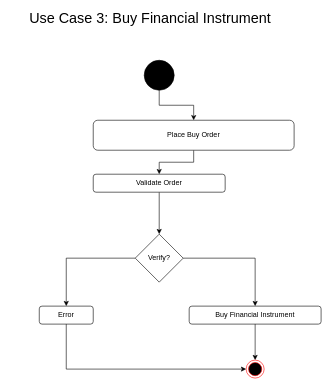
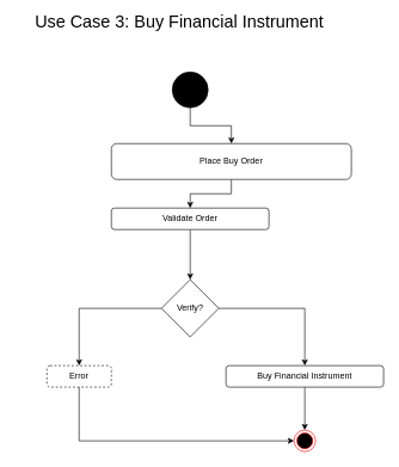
  <mxCell id="0" />
  <mxCell id="1" parent="0" />
  <mxCell id="2" value="Use Case 3: Buy Financial Instrument" style="text;html=1;strokeColor=none;fillColor=none;align=center;verticalAlign=middle;whiteSpace=wrap;rounded=0;fontSize=24;" parent="1" vertex="1"><mxGeometry x="20" y="20" width="460" height="20" as="geometry" /></mxCell>
  <mxCell id="3" value="" style="edgeStyle=orthogonalEdgeStyle;rounded=0;orthogonalLoop=1;jettySize=auto;html=1;fontSize=24;horizontal=1;" parent="1" source="4" target="6" edge="1"><mxGeometry relative="1" as="geometry" /></mxCell>
  <mxCell id="4" value="" style="ellipse;whiteSpace=wrap;html=1;aspect=fixed;fontSize=24;fillColor=#000000;" parent="1" vertex="1"><mxGeometry x="240" y="100" width="50" height="50" as="geometry" /></mxCell>
  <mxCell id="5" style="edgeStyle=orthogonalEdgeStyle;rounded=0;orthogonalLoop=1;jettySize=auto;html=1;entryX=0.5;entryY=0;entryDx=0;entryDy=0;fontSize=12;" parent="1" source="6" target="8" edge="1"><mxGeometry relative="1" as="geometry" /></mxCell>
  <mxCell id="6" value="Place Buy Order" style="rounded=1;whiteSpace=wrap;html=1;fillColor=#FFFFFF;fontSize=12;" parent="1" vertex="1"><mxGeometry x="155" y="200" width="335" height="50" as="geometry" /></mxCell>
  <mxCell id="7" value="" style="edgeStyle=orthogonalEdgeStyle;rounded=0;orthogonalLoop=1;jettySize=auto;html=1;fontSize=12;" parent="1" source="8" target="11" edge="1"><mxGeometry relative="1" as="geometry" /></mxCell>
  <mxCell id="8" value="Validate Order" style="rounded=1;whiteSpace=wrap;html=1;fillColor=#FFFFFF;fontSize=12;" parent="1" vertex="1"><mxGeometry x="155" y="290" width="220" height="30" as="geometry" /></mxCell>
  <mxCell id="9" style="edgeStyle=orthogonalEdgeStyle;rounded=0;orthogonalLoop=1;jettySize=auto;html=1;entryX=0.5;entryY=0;entryDx=0;entryDy=0;fontSize=12;" parent="1" source="11" target="13" edge="1"><mxGeometry relative="1" as="geometry" /></mxCell>
  <mxCell id="10" style="edgeStyle=orthogonalEdgeStyle;rounded=0;orthogonalLoop=1;jettySize=auto;html=1;exitX=1;exitY=0.5;exitDx=0;exitDy=0;entryX=0.5;entryY=0;entryDx=0;entryDy=0;fontSize=12;" parent="1" source="11" target="15" edge="1"><mxGeometry relative="1" as="geometry" /></mxCell>
  <mxCell id="11" value="Verify?" style="rhombus;whiteSpace=wrap;html=1;fillColor=#FFFFFF;fontSize=12;" parent="1" vertex="1"><mxGeometry x="225" y="390" width="80" height="80" as="geometry" /></mxCell>
  <mxCell id="12" style="edgeStyle=orthogonalEdgeStyle;rounded=0;orthogonalLoop=1;jettySize=auto;html=1;entryX=0;entryY=0.5;entryDx=0;entryDy=0;fontSize=12;exitX=0.5;exitY=1;exitDx=0;exitDy=0;" parent="1" source="13" target="16" edge="1"><mxGeometry relative="1" as="geometry" /></mxCell>
- <mxCell id="13" value="Error" style="rounded=1;whiteSpace=wrap;html=1;fillColor=#FFFFFF;fontSize=12;" parent="1" vertex="1"><mxGeometry x="65" y="510" width="90" height="30" as="geometry" /></mxCell>
+ <mxCell id="13" value="Error" style="rounded=1;whiteSpace=wrap;html=1;fillColor=#FFFFFF;fontSize=12;dashed=1;" parent="1" vertex="1"><mxGeometry x="65" y="510" width="90" height="30" as="geometry" /></mxCell>
  <mxCell id="14" value="" style="edgeStyle=orthogonalEdgeStyle;rounded=0;orthogonalLoop=1;jettySize=auto;html=1;fontSize=12;" parent="1" source="15" target="16" edge="1"><mxGeometry relative="1" as="geometry" /></mxCell>
  <mxCell id="15" value="Buy Financial Instrument" style="rounded=1;whiteSpace=wrap;html=1;fillColor=#FFFFFF;fontSize=12;" parent="1" vertex="1"><mxGeometry x="315" y="510" width="220" height="30" as="geometry" /></mxCell>
  <mxCell id="16" value="" style="ellipse;html=1;shape=endState;fillColor=#000000;strokeColor=#ff0000;fontSize=12;" parent="1" vertex="1"><mxGeometry x="410" y="600" width="30" height="30" as="geometry" /></mxCell>
